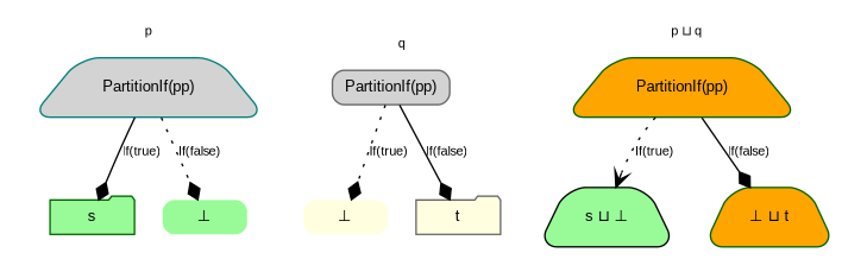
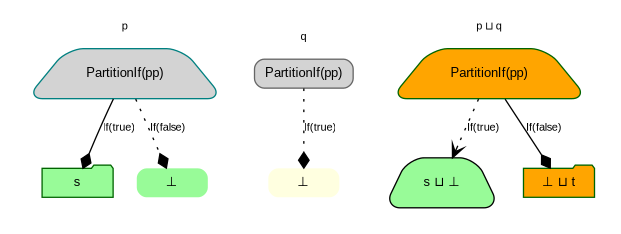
  digraph {
    fontname="Liberation Sans"
    fontsize=8.0
    node [color=darkgreen fillcolor=palegreen fontname="Liberation Sans" fontsize=10.0 shape=trapezium style="rounded,filled"]
    edge [arrowhead=diamond fontname="Liberation Sans" fontsize=8.0 style=solid]
    n1 [color=teal fillcolor=lightgrey height=0.3 label="PartitionIf(pp)"]
    n2 [height=0.3 label=s shape=folder]
    n3 [height=0.3 label="⊥" shape=plaintext]
    n4 [color=gray40 fillcolor=lightgrey height=0.3 label="PartitionIf(pp)" shape=box]
    n5 [fillcolor=lightyellow height=0.3 label="⊥" shape=plaintext]
-   n6 [color=gray40 fillcolor=lightyellow height=0.3 label=t shape=folder]
    n7 [fillcolor=orange height=0.3 label="PartitionIf(pp)"]
    n8 [color=black height=0.3 label="s ⊔ ⊥"]
-   n9 [fillcolor=orange height=0.3 label="⊥ ⊔ t"]
+   n9 [fillcolor=orange height=0.3 label="⊥ ⊔ t" shape=folder]
    subgraph cluster_1 {
      color=white
      label=p
      n1
      n2
      n3
    }
    subgraph cluster_2 {
      color=white
      label=q
      n4
      n5
-     n6
    }
    subgraph cluster_3 {
      color=white
      label="p ⊔ q"
      n7
      n8
      n9
    }
    n1 -> n2 [label="If(true)"]
    n1 -> n3 [label="If(false)" style=dotted]
    n4 -> n5 [label="If(true)" style=dotted]
-   n4 -> n6 [label="If(false)"]
    n7 -> n8 [arrowhead=vee label="If(true)" style=dotted]
    n7 -> n9 [label="If(false)"]
  }
